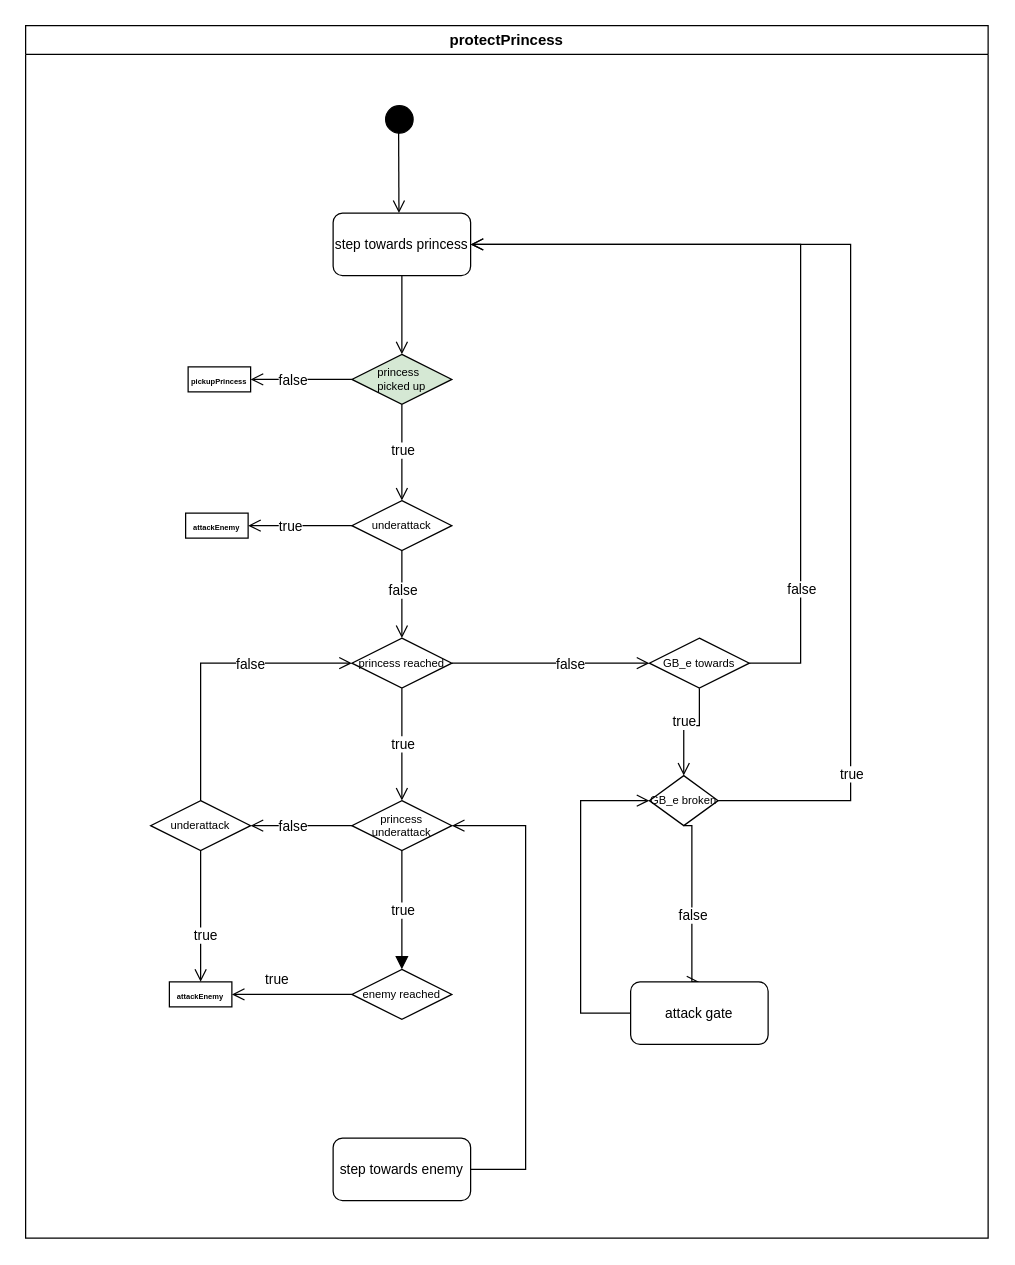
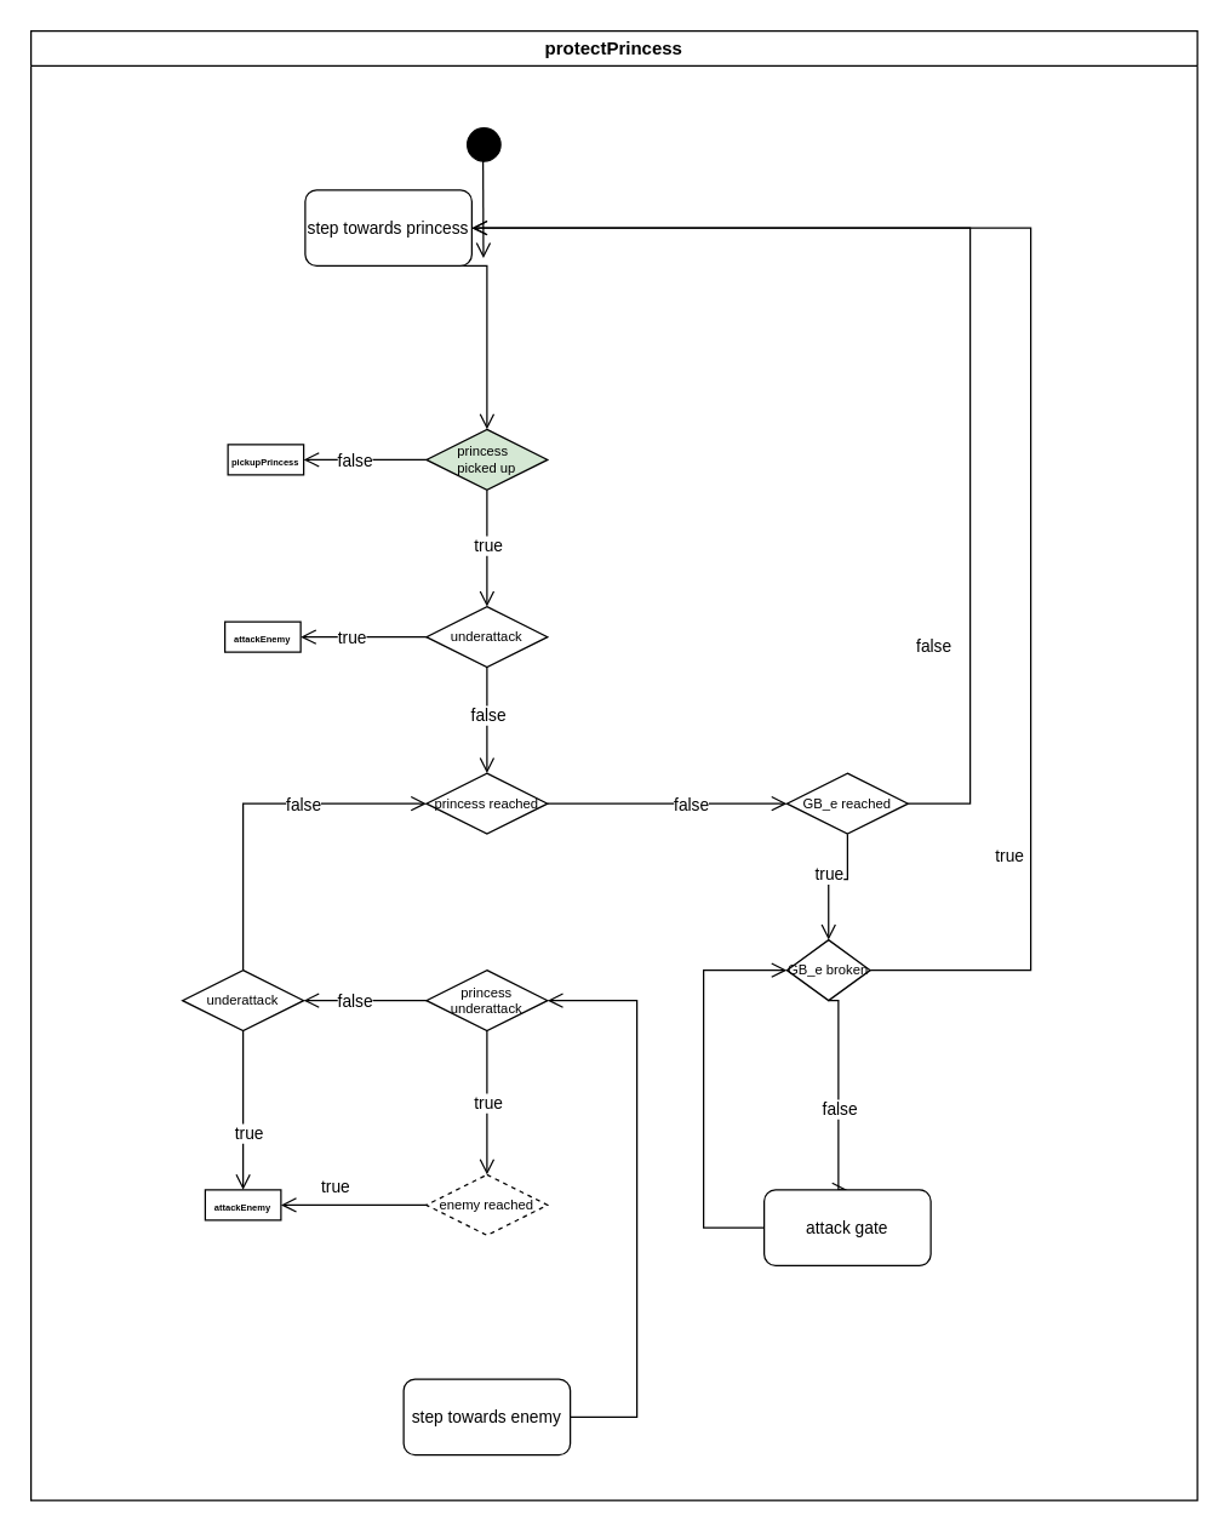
  <mxCell id="0" />
  <mxCell id="1" parent="0" />
  <mxCell id="2" value="protectPrincess" style="swimlane;whiteSpace=wrap" parent="1" vertex="1"><mxGeometry x="20" y="20" width="770" height="970" as="geometry" /></mxCell>
  <mxCell id="3" value="" style="ellipse;shape=startState;fillColor=#000000;strokeColor=#000000;" parent="2" vertex="1"><mxGeometry x="284" y="60" width="30" height="30" as="geometry" /></mxCell>
  <mxCell id="4" value="" style="edgeStyle=elbowEdgeStyle;elbow=horizontal;verticalAlign=bottom;endArrow=open;endSize=8;endFill=1;rounded=0;exitX=0.5;exitY=1;exitDx=0;exitDy=0;entryX=0.5;entryY=0;entryDx=0;entryDy=0;" parent="2" source="7" target="21" edge="1"><mxGeometry x="-75" y="-108" as="geometry"><mxPoint x="400" y="380" as="targetPoint" /><mxPoint x="360" y="220" as="sourcePoint" /><Array as="points"><mxPoint x="301" y="230" /></Array></mxGeometry></mxCell>
  <mxCell id="5" value="" style="edgeStyle=elbowEdgeStyle;elbow=vertical;align=left;verticalAlign=bottom;endArrow=open;endSize=8;endFill=1;rounded=0;exitX=0.5;exitY=1;exitDx=0;exitDy=0;entryX=0.5;entryY=0;entryDx=0;entryDy=0;" parent="2" target="8" edge="1"><mxGeometry x="-1" relative="1" as="geometry"><mxPoint x="319" y="410" as="targetPoint" /><Array as="points"><mxPoint x="299" y="460" /></Array><mxPoint x="301" y="420" as="sourcePoint" /></mxGeometry></mxCell>
  <mxCell id="6" value="&lt;div&gt;false&lt;/div&gt;" style="edgeLabel;html=1;align=center;verticalAlign=middle;resizable=0;points=[];" parent="5" vertex="1" connectable="0"><mxGeometry x="0.267" relative="1" as="geometry"><mxPoint y="-13" as="offset" /></mxGeometry></mxCell>
- <mxCell id="7" value="step towards princess" style="rounded=1;fontSize=11;" vertex="1" parent="2"><mxGeometry x="246" y="150" width="110" height="50" as="geometry" /></mxCell>
+ <mxCell id="7" value="step towards princess" style="rounded=1;fontSize=11;" vertex="1" parent="2"><mxGeometry x="181" y="105" width="110" height="50" as="geometry" /></mxCell>
  <mxCell id="8" value="princess reached" style="rhombus;fontSize=9;" vertex="1" parent="2"><mxGeometry x="261" y="490" width="80" height="40" as="geometry" /></mxCell>
  <mxCell id="9" value="" style="edgeStyle=elbowEdgeStyle;elbow=horizontal;align=left;verticalAlign=bottom;endArrow=open;endSize=8;endFill=1;rounded=0;exitX=1;exitY=0.5;exitDx=0;exitDy=0;entryX=0;entryY=0.5;entryDx=0;entryDy=0;" edge="1" parent="2" source="8" target="11"><mxGeometry x="-1" relative="1" as="geometry"><mxPoint x="438" y="430" as="targetPoint" /><Array as="points" /><mxPoint x="532" y="430" as="sourcePoint" /></mxGeometry></mxCell>
  <mxCell id="10" value="&lt;div&gt;false&lt;/div&gt;" style="edgeLabel;html=1;align=center;verticalAlign=middle;resizable=0;points=[];" vertex="1" connectable="0" parent="9"><mxGeometry x="0.267" relative="1" as="geometry"><mxPoint x="-6" as="offset" /></mxGeometry></mxCell>
- <mxCell id="11" value="GB_e towards" style="rhombus;fontSize=9;" vertex="1" parent="2"><mxGeometry x="499" y="490" width="80" height="40" as="geometry" /></mxCell>
+ <mxCell id="11" value="GB_e reached" style="rhombus;fontSize=9;" vertex="1" parent="2"><mxGeometry x="499" y="490" width="80" height="40" as="geometry" /></mxCell>
  <mxCell id="12" value="" style="edgeStyle=elbowEdgeStyle;elbow=horizontal;align=left;verticalAlign=bottom;endArrow=open;endSize=8;endFill=1;rounded=0;exitX=1;exitY=0.5;exitDx=0;exitDy=0;entryX=1;entryY=0.5;entryDx=0;entryDy=0;" edge="1" parent="2" source="11" target="7"><mxGeometry x="-1" relative="1" as="geometry"><mxPoint x="400" y="175" as="targetPoint" /><Array as="points"><mxPoint x="620" y="350" /></Array><mxPoint x="564" y="389.57" as="sourcePoint" /></mxGeometry></mxCell>
  <mxCell id="13" value="&lt;div&gt;false&lt;/div&gt;" style="edgeLabel;html=1;align=center;verticalAlign=middle;resizable=0;points=[];" vertex="1" connectable="0" parent="12"><mxGeometry x="0.267" relative="1" as="geometry"><mxPoint x="29" y="275" as="offset" /></mxGeometry></mxCell>
  <mxCell id="14" value="" style="edgeStyle=elbowEdgeStyle;elbow=vertical;align=left;verticalAlign=bottom;endArrow=open;endSize=8;endFill=1;rounded=0;exitX=0.5;exitY=1;exitDx=0;exitDy=0;entryX=0.5;entryY=0;entryDx=0;entryDy=0;" edge="1" parent="2" source="11" target="16"><mxGeometry x="-1" relative="1" as="geometry"><mxPoint x="539" y="580" as="targetPoint" /><Array as="points"><mxPoint x="539" y="560" /></Array><mxPoint x="539" y="470" as="sourcePoint" /></mxGeometry></mxCell>
  <mxCell id="15" value="&lt;div&gt;true&lt;/div&gt;" style="edgeLabel;html=1;align=center;verticalAlign=middle;resizable=0;points=[];" vertex="1" connectable="0" parent="14"><mxGeometry x="0.267" relative="1" as="geometry"><mxPoint y="-13" as="offset" /></mxGeometry></mxCell>
  <mxCell id="16" value="GB_e broken" style="rhombus;fontSize=9;" vertex="1" parent="2"><mxGeometry x="499" y="600" width="55" height="40" as="geometry" /></mxCell>
  <mxCell id="17" value="" style="edgeStyle=elbowEdgeStyle;elbow=horizontal;align=left;verticalAlign=bottom;endArrow=open;endSize=8;endFill=1;rounded=0;exitX=0.5;exitY=1;exitDx=0;exitDy=0;entryX=0.5;entryY=0;entryDx=0;entryDy=0;" edge="1" parent="2" source="16" target="19"><mxGeometry x="-1" relative="1" as="geometry"><mxPoint x="539" y="630" as="targetPoint" /><Array as="points" /><mxPoint x="534" y="600" as="sourcePoint" /></mxGeometry></mxCell>
  <mxCell id="18" value="&lt;div&gt;false&lt;/div&gt;" style="edgeLabel;html=1;align=center;verticalAlign=middle;resizable=0;points=[];" vertex="1" connectable="0" parent="17"><mxGeometry x="0.267" relative="1" as="geometry"><mxPoint y="-9" as="offset" /></mxGeometry></mxCell>
  <mxCell id="19" value="attack gate" style="rounded=1;fontSize=11;" vertex="1" parent="2"><mxGeometry x="484" y="765" width="110" height="50" as="geometry" /></mxCell>
  <mxCell id="20" value="" style="edgeStyle=elbowEdgeStyle;elbow=horizontal;verticalAlign=bottom;endArrow=open;endSize=8;endFill=1;rounded=0;exitX=0;exitY=0.5;exitDx=0;exitDy=0;entryX=0;entryY=0.5;entryDx=0;entryDy=0;" edge="1" parent="2" source="19" target="16"><mxGeometry x="-755" y="-258" as="geometry"><mxPoint x="252" y="574" as="targetPoint" /><mxPoint x="366" y="490" as="sourcePoint" /><Array as="points"><mxPoint x="444" y="700" /></Array></mxGeometry></mxCell>
  <mxCell id="21" value="princess  &#10;picked up" style="rhombus;fontSize=9;fillColor=#d5e8d4;" vertex="1" parent="2"><mxGeometry x="261" y="263" width="80" height="40" as="geometry" /></mxCell>
  <mxCell id="22" value="" style="edgeStyle=elbowEdgeStyle;elbow=horizontal;align=left;verticalAlign=bottom;endArrow=open;endSize=8;exitX=0;exitY=0.5;endFill=1;rounded=0;exitDx=0;exitDy=0;entryX=1;entryY=0.5;entryDx=0;entryDy=0;" edge="1" parent="2" source="21" target="24"><mxGeometry x="-1" relative="1" as="geometry"><mxPoint x="279" y="273" as="targetPoint" /><Array as="points"><mxPoint x="245" y="272" /></Array><mxPoint x="29" y="241" as="sourcePoint" /></mxGeometry></mxCell>
  <mxCell id="23" value="&lt;div&gt;false&lt;/div&gt;" style="edgeLabel;html=1;align=center;verticalAlign=middle;resizable=0;points=[];" vertex="1" connectable="0" parent="22"><mxGeometry x="0.267" relative="1" as="geometry"><mxPoint x="3" as="offset" /></mxGeometry></mxCell>
  <mxCell id="24" value="&lt;div align=&quot;center&quot;&gt;&lt;span style=&quot;font-size: 6px;&quot;&gt;&lt;b&gt;pickupPrincess&lt;/b&gt;&lt;/span&gt;&lt;/div&gt;" style="rounded=0;whiteSpace=wrap;html=1;align=center;" vertex="1" parent="2"><mxGeometry x="130" y="273" width="50" height="20" as="geometry" /></mxCell>
  <mxCell id="25" value="" style="edgeStyle=elbowEdgeStyle;elbow=horizontal;align=left;verticalAlign=bottom;endArrow=open;endSize=8;endFill=1;rounded=0;entryX=0.5;entryY=0;entryDx=0;entryDy=0;exitX=0.5;exitY=1;exitDx=0;exitDy=0;" edge="1" parent="2" source="21"><mxGeometry x="-1" relative="1" as="geometry"><mxPoint x="301" y="380" as="targetPoint" /><Array as="points"><mxPoint x="301" y="350" /></Array><mxPoint x="370" y="310" as="sourcePoint" /></mxGeometry></mxCell>
  <mxCell id="26" value="&lt;div&gt;true&lt;/div&gt;" style="edgeLabel;html=1;align=center;verticalAlign=middle;resizable=0;points=[];" vertex="1" connectable="0" parent="25"><mxGeometry x="0.267" relative="1" as="geometry"><mxPoint y="-13" as="offset" /></mxGeometry></mxCell>
- <mxCell id="27" value="" style="edgeStyle=elbowEdgeStyle;elbow=vertical;align=left;verticalAlign=bottom;endArrow=open;endSize=8;endFill=1;rounded=0;exitX=0.5;exitY=1;exitDx=0;exitDy=0;entryX=0.5;entryY=0;entryDx=0;entryDy=0;" edge="1" parent="2" source="8" target="31"><mxGeometry x="-1" relative="1" as="geometry"><mxPoint x="301" y="620" as="targetPoint" /><Array as="points"><mxPoint x="298.58" y="570" /></Array><mxPoint x="300.58" y="530" as="sourcePoint" /></mxGeometry></mxCell>
- <mxCell id="28" value="&lt;div&gt;true&lt;/div&gt;" style="edgeLabel;html=1;align=center;verticalAlign=middle;resizable=0;points=[];" vertex="1" connectable="0" parent="27"><mxGeometry x="0.267" relative="1" as="geometry"><mxPoint y="-13" as="offset" /></mxGeometry></mxCell>
- <mxCell id="29" value="" style="edgeStyle=elbowEdgeStyle;elbow=vertical;align=left;verticalAlign=bottom;endArrow=block;endSize=8;endFill=1;rounded=0;exitX=0.5;exitY=1;exitDx=0;exitDy=0;entryX=0.5;entryY=0;entryDx=0;entryDy=0;" edge="1" parent="2" source="31" target="50"><mxGeometry x="-1" relative="1" as="geometry"><mxPoint x="300" y="750" as="targetPoint" /><Array as="points" /><mxPoint x="284" y="840" as="sourcePoint" /></mxGeometry></mxCell>
+ <mxCell id="29" value="" style="edgeStyle=elbowEdgeStyle;elbow=vertical;align=left;verticalAlign=bottom;endArrow=open;endSize=8;endFill=1;rounded=0;exitX=0.5;exitY=1;exitDx=0;exitDy=0;entryX=0.5;entryY=0;entryDx=0;entryDy=0;" edge="1" parent="2" source="31" target="50"><mxGeometry x="-1" relative="1" as="geometry"><mxPoint x="300" y="750" as="targetPoint" /><Array as="points" /><mxPoint x="284" y="840" as="sourcePoint" /></mxGeometry></mxCell>
  <mxCell id="30" value="&lt;div&gt;true&lt;/div&gt;" style="edgeLabel;html=1;align=center;verticalAlign=middle;resizable=0;points=[];" vertex="1" connectable="0" parent="29"><mxGeometry x="0.267" relative="1" as="geometry"><mxPoint y="-13" as="offset" /></mxGeometry></mxCell>
  <mxCell id="31" value="princess&#10;underattack" style="rhombus;fontSize=9;" vertex="1" parent="2"><mxGeometry x="261" y="620" width="80" height="40" as="geometry" /></mxCell>
  <mxCell id="32" value="" style="edgeStyle=elbowEdgeStyle;elbow=horizontal;align=left;verticalAlign=bottom;endArrow=open;endSize=8;exitX=0;exitY=0.5;endFill=1;rounded=0;exitDx=0;exitDy=0;entryX=1;entryY=0.5;entryDx=0;entryDy=0;" edge="1" parent="2" source="31" target="38"><mxGeometry x="-1" relative="1" as="geometry"><mxPoint x="178" y="640" as="targetPoint" /><Array as="points"><mxPoint x="228" y="630" /></Array><mxPoint x="198" y="481" as="sourcePoint" /></mxGeometry></mxCell>
  <mxCell id="33" value="&lt;div&gt;false&lt;/div&gt;" style="edgeLabel;html=1;align=center;verticalAlign=middle;resizable=0;points=[];" vertex="1" connectable="0" parent="32"><mxGeometry x="0.267" relative="1" as="geometry"><mxPoint x="3" as="offset" /></mxGeometry></mxCell>
  <mxCell id="34" value="underattack" style="rhombus;fontSize=9;" vertex="1" parent="2"><mxGeometry x="261" y="380" width="80" height="40" as="geometry" /></mxCell>
  <mxCell id="35" value="&lt;div align=&quot;center&quot;&gt;&lt;span style=&quot;font-size: 6px;&quot;&gt;&lt;b&gt;attackEnemy&lt;/b&gt;&lt;/span&gt;&lt;/div&gt;" style="rounded=0;whiteSpace=wrap;html=1;align=center;" vertex="1" parent="2"><mxGeometry x="128" y="390" width="50" height="20" as="geometry" /></mxCell>
  <mxCell id="36" value="" style="edgeStyle=elbowEdgeStyle;elbow=horizontal;align=left;verticalAlign=bottom;endArrow=open;endSize=8;exitX=0;exitY=0.5;endFill=1;rounded=0;exitDx=0;exitDy=0;entryX=1;entryY=0.5;entryDx=0;entryDy=0;" edge="1" parent="2" source="34" target="35"><mxGeometry x="-1" relative="1" as="geometry"><mxPoint x="219" y="320" as="targetPoint" /><Array as="points"><mxPoint x="228" y="390" /></Array><mxPoint x="198" y="241" as="sourcePoint" /></mxGeometry></mxCell>
  <mxCell id="37" value="&lt;div&gt;true&lt;/div&gt;" style="edgeLabel;html=1;align=center;verticalAlign=middle;resizable=0;points=[];" vertex="1" connectable="0" parent="36"><mxGeometry x="0.267" relative="1" as="geometry"><mxPoint x="3" as="offset" /></mxGeometry></mxCell>
  <mxCell id="38" value="underattack" style="rhombus;fontSize=9;" vertex="1" parent="2"><mxGeometry x="100" y="620" width="80" height="40" as="geometry" /></mxCell>
  <mxCell id="39" value="&lt;div align=&quot;center&quot;&gt;&lt;span style=&quot;font-size: 6px;&quot;&gt;&lt;b&gt;attackEnemy&lt;/b&gt;&lt;/span&gt;&lt;/div&gt;" style="rounded=0;whiteSpace=wrap;html=1;align=center;" vertex="1" parent="2"><mxGeometry x="115" y="765" width="50" height="20" as="geometry" /></mxCell>
  <mxCell id="40" value="" style="edgeStyle=elbowEdgeStyle;elbow=horizontal;align=left;verticalAlign=bottom;endArrow=open;endSize=8;endFill=1;rounded=0;entryX=0.5;entryY=0;entryDx=0;entryDy=0;exitX=0.5;exitY=1;exitDx=0;exitDy=0;" edge="1" parent="2" target="39" source="38"><mxGeometry x="-1" relative="1" as="geometry"><mxPoint x="138" y="655" as="targetPoint" /><Array as="points"><mxPoint x="140" y="700" /></Array><mxPoint x="140" y="660" as="sourcePoint" /></mxGeometry></mxCell>
  <mxCell id="41" value="&lt;div&gt;true&lt;/div&gt;" style="edgeLabel;html=1;align=center;verticalAlign=middle;resizable=0;points=[];" vertex="1" connectable="0" parent="40"><mxGeometry x="0.267" relative="1" as="geometry"><mxPoint x="3" as="offset" /></mxGeometry></mxCell>
  <mxCell id="42" value="" style="edgeStyle=elbowEdgeStyle;elbow=horizontal;align=left;verticalAlign=bottom;endArrow=open;endSize=8;exitX=0.5;exitY=0;endFill=1;rounded=0;exitDx=0;exitDy=0;entryX=0;entryY=0.5;entryDx=0;entryDy=0;" edge="1" parent="2" source="38" target="8"><mxGeometry x="-1" relative="1" as="geometry"><mxPoint x="60" y="590" as="targetPoint" /><Array as="points"><mxPoint x="140" y="570" /></Array><mxPoint x="141" y="590" as="sourcePoint" /></mxGeometry></mxCell>
  <mxCell id="43" value="&lt;div&gt;false&lt;/div&gt;" style="edgeLabel;html=1;align=center;verticalAlign=middle;resizable=0;points=[];" vertex="1" connectable="0" parent="42"><mxGeometry x="0.267" relative="1" as="geometry"><mxPoint x="3" as="offset" /></mxGeometry></mxCell>
  <mxCell id="44" value="" style="edgeStyle=elbowEdgeStyle;elbow=horizontal;verticalAlign=bottom;endArrow=open;endSize=8;endFill=1;rounded=0;exitX=0.48;exitY=0.856;exitDx=0;exitDy=0;exitPerimeter=0;" edge="1" parent="2" source="3"><mxGeometry x="-755" y="-258" as="geometry"><mxPoint x="299" y="150" as="targetPoint" /><mxPoint x="298.67" y="87" as="sourcePoint" /><Array as="points"><mxPoint x="298.67" y="117" /></Array></mxGeometry></mxCell>
  <mxCell id="45" value="" style="edgeStyle=elbowEdgeStyle;elbow=horizontal;align=left;verticalAlign=bottom;endArrow=open;endSize=8;endFill=1;rounded=0;exitX=1;exitY=0.5;exitDx=0;exitDy=0;entryX=1;entryY=0.5;entryDx=0;entryDy=0;" edge="1" parent="2" source="16" target="7"><mxGeometry x="-1" relative="1" as="geometry"><mxPoint x="360" y="180" as="targetPoint" /><Array as="points"><mxPoint x="660" y="450" /></Array><mxPoint x="589" y="620" as="sourcePoint" /></mxGeometry></mxCell>
  <mxCell id="46" value="&lt;div&gt;true&lt;/div&gt;" style="edgeLabel;html=1;align=center;verticalAlign=middle;resizable=0;points=[];" vertex="1" connectable="0" parent="45"><mxGeometry x="0.267" relative="1" as="geometry"><mxPoint y="414" as="offset" /></mxGeometry></mxCell>
  <mxCell id="47" value="" style="edgeStyle=elbowEdgeStyle;elbow=vertical;align=left;verticalAlign=bottom;endArrow=open;endSize=8;endFill=1;rounded=0;exitX=0;exitY=0.5;exitDx=0;exitDy=0;entryX=1;entryY=0.5;entryDx=0;entryDy=0;" edge="1" parent="2" source="50" target="39"><mxGeometry x="-1" relative="1" as="geometry"><mxPoint x="180" y="775" as="targetPoint" /><Array as="points"><mxPoint x="210" y="775" /></Array><mxPoint x="299.0" y="885" as="sourcePoint" /></mxGeometry></mxCell>
  <mxCell id="48" value="&lt;div&gt;true&lt;/div&gt;" style="edgeLabel;html=1;align=center;verticalAlign=middle;resizable=0;points=[];" vertex="1" connectable="0" parent="47"><mxGeometry x="0.267" relative="1" as="geometry"><mxPoint y="-13" as="offset" /></mxGeometry></mxCell>
  <mxCell id="49" value="" style="edgeStyle=elbowEdgeStyle;elbow=horizontal;align=left;verticalAlign=bottom;endArrow=open;endSize=8;endFill=1;rounded=0;exitX=1;exitY=0.5;exitDx=0;exitDy=0;entryX=1;entryY=0.5;entryDx=0;entryDy=0;" edge="1" parent="2" source="51" target="31"><mxGeometry x="-1" relative="1" as="geometry"><mxPoint x="450" y="640" as="targetPoint" /><Array as="points"><mxPoint x="400" y="750" /></Array><mxPoint x="341.0" y="880" as="sourcePoint" /></mxGeometry></mxCell>
- <mxCell id="50" value="enemy reached" style="rhombus;fontSize=9;" vertex="1" parent="2"><mxGeometry x="261" y="755" width="80" height="40" as="geometry" /></mxCell>
+ <mxCell id="50" value="enemy reached" style="rhombus;fontSize=9;dashed=1;" vertex="1" parent="2"><mxGeometry x="261" y="755" width="80" height="40" as="geometry" /></mxCell>
  <mxCell id="51" value="step towards enemy" style="rounded=1;fontSize=11;" vertex="1" parent="2"><mxGeometry x="246" y="890" width="110" height="50" as="geometry" /></mxCell>
